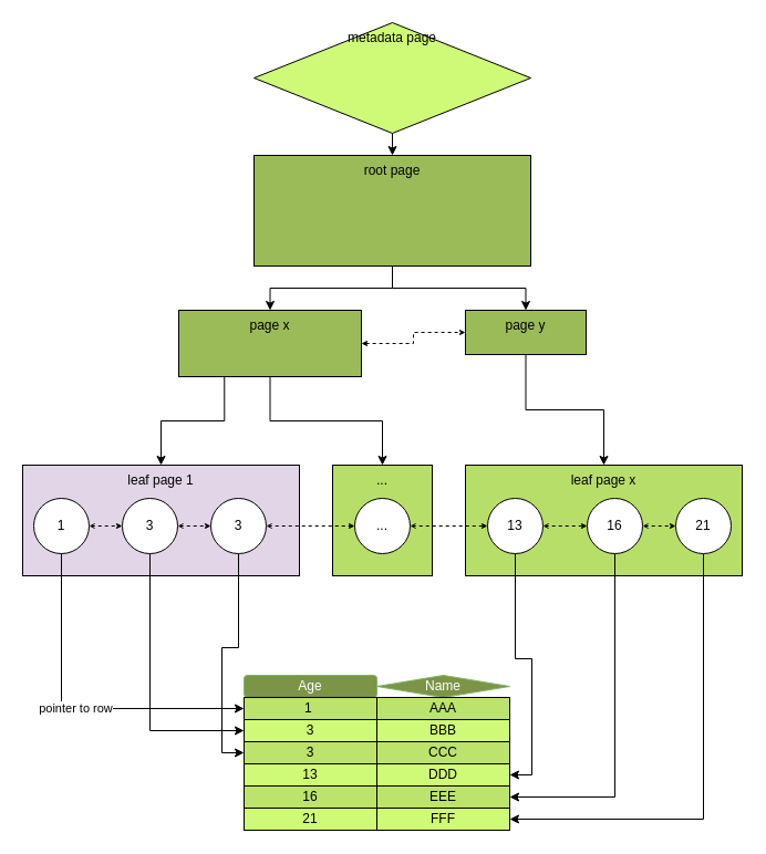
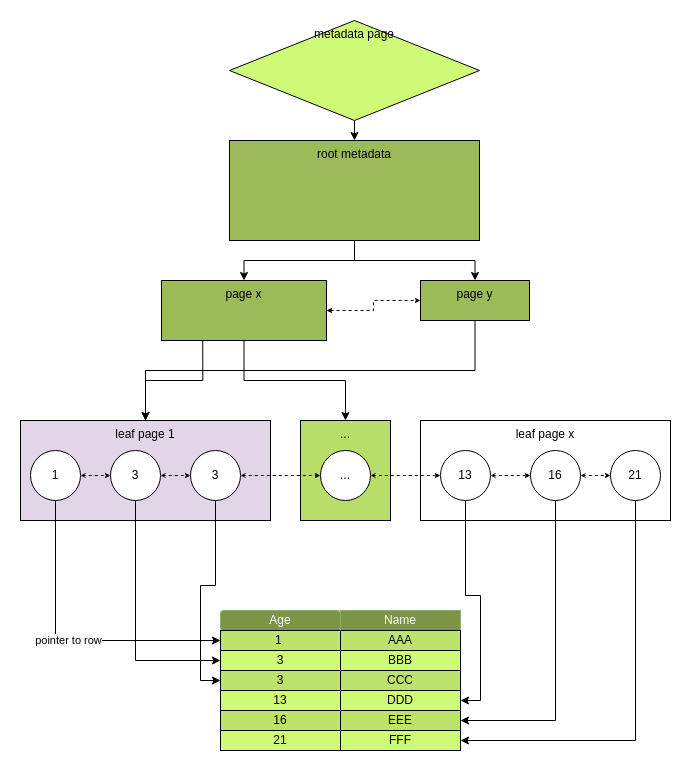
  <mxCell id="0" />
  <mxCell id="1" parent="0" />
  <mxCell id="2" value="leaf page 1" style="rounded=0;whiteSpace=wrap;html=1;verticalAlign=top;fillColor=#e1d5e7;" parent="1" vertex="1"><mxGeometry x="20" y="420" width="250" height="100" as="geometry" /></mxCell>
- <mxCell id="3" value="leaf page x" style="rounded=0;whiteSpace=wrap;html=1;verticalAlign=top;fillColor=#B8DE6A;" parent="1" vertex="1"><mxGeometry x="420" y="420" width="250" height="100" as="geometry" /></mxCell>
+ <mxCell id="3" value="leaf page x" style="rounded=0;whiteSpace=wrap;html=1;verticalAlign=top;fillColor=#ffffff;" parent="1" vertex="1"><mxGeometry x="420" y="420" width="250" height="100" as="geometry" /></mxCell>
  <mxCell id="4" style="edgeStyle=orthogonalEdgeStyle;rounded=0;orthogonalLoop=1;jettySize=auto;html=1;exitX=1;exitY=0.5;exitDx=0;exitDy=0;entryX=0;entryY=0.5;entryDx=0;entryDy=0;startArrow=open;startFill=0;endSize=3;startSize=3;dashed=1;" parent="1" source="6" target="9" edge="1"><mxGeometry relative="1" as="geometry" /></mxCell>
  <mxCell id="5" value="pointer to row" style="edgeStyle=orthogonalEdgeStyle;rounded=0;orthogonalLoop=1;jettySize=auto;html=1;exitX=0.5;exitY=1;exitDx=0;exitDy=0;entryX=0;entryY=0.5;entryDx=0;entryDy=0;" parent="1" source="6" target="29" edge="1"><mxGeometry relative="1" as="geometry" /></mxCell>
  <mxCell id="6" value="1" style="ellipse;whiteSpace=wrap;html=1;" parent="1" vertex="1"><mxGeometry x="30" y="450" width="50" height="50" as="geometry" /></mxCell>
  <mxCell id="7" style="edgeStyle=orthogonalEdgeStyle;rounded=0;orthogonalLoop=1;jettySize=auto;html=1;exitX=1;exitY=0.5;exitDx=0;exitDy=0;entryX=0;entryY=0.5;entryDx=0;entryDy=0;startArrow=open;startFill=0;endSize=3;startSize=3;dashed=1;" parent="1" source="9" target="19" edge="1"><mxGeometry relative="1" as="geometry" /></mxCell>
  <mxCell id="8" style="edgeStyle=orthogonalEdgeStyle;rounded=0;orthogonalLoop=1;jettySize=auto;html=1;exitX=0.5;exitY=1;exitDx=0;exitDy=0;entryX=0;entryY=0.5;entryDx=0;entryDy=0;" parent="1" source="9" target="31" edge="1"><mxGeometry relative="1" as="geometry" /></mxCell>
  <mxCell id="9" value="3" style="ellipse;whiteSpace=wrap;html=1;" parent="1" vertex="1"><mxGeometry x="110" y="450" width="50" height="50" as="geometry" /></mxCell>
  <mxCell id="10" style="edgeStyle=orthogonalEdgeStyle;rounded=0;orthogonalLoop=1;jettySize=auto;html=1;exitX=1;exitY=0.5;exitDx=0;exitDy=0;entryX=0;entryY=0.5;entryDx=0;entryDy=0;startArrow=open;startFill=0;endSize=3;startSize=3;dashed=1;" parent="1" source="12" target="15" edge="1"><mxGeometry relative="1" as="geometry" /></mxCell>
  <mxCell id="11" style="edgeStyle=orthogonalEdgeStyle;rounded=0;orthogonalLoop=1;jettySize=auto;html=1;exitX=0.5;exitY=1;exitDx=0;exitDy=0;entryX=1;entryY=0.5;entryDx=0;entryDy=0;" parent="1" source="12" target="36" edge="1"><mxGeometry relative="1" as="geometry" /></mxCell>
  <mxCell id="12" value="13" style="ellipse;whiteSpace=wrap;html=1;" parent="1" vertex="1"><mxGeometry x="440" y="450" width="50" height="50" as="geometry" /></mxCell>
  <mxCell id="13" style="edgeStyle=orthogonalEdgeStyle;rounded=0;orthogonalLoop=1;jettySize=auto;html=1;exitX=1;exitY=0.5;exitDx=0;exitDy=0;entryX=0;entryY=0.5;entryDx=0;entryDy=0;startArrow=open;startFill=0;endSize=3;startSize=3;dashed=1;" parent="1" source="15" target="17" edge="1"><mxGeometry relative="1" as="geometry" /></mxCell>
  <mxCell id="14" style="edgeStyle=orthogonalEdgeStyle;rounded=0;orthogonalLoop=1;jettySize=auto;html=1;exitX=0.5;exitY=1;exitDx=0;exitDy=0;entryX=1;entryY=0.5;entryDx=0;entryDy=0;" parent="1" source="15" target="38" edge="1"><mxGeometry relative="1" as="geometry" /></mxCell>
  <mxCell id="15" value="16" style="ellipse;whiteSpace=wrap;html=1;" parent="1" vertex="1"><mxGeometry x="530" y="450" width="50" height="50" as="geometry" /></mxCell>
  <mxCell id="16" style="edgeStyle=orthogonalEdgeStyle;rounded=0;orthogonalLoop=1;jettySize=auto;html=1;exitX=0.5;exitY=1;exitDx=0;exitDy=0;entryX=1;entryY=0.5;entryDx=0;entryDy=0;" parent="1" source="17" target="40" edge="1"><mxGeometry relative="1" as="geometry" /></mxCell>
  <mxCell id="17" value="21" style="ellipse;whiteSpace=wrap;html=1;" parent="1" vertex="1"><mxGeometry x="610" y="450" width="50" height="50" as="geometry" /></mxCell>
  <mxCell id="18" style="edgeStyle=orthogonalEdgeStyle;rounded=0;orthogonalLoop=1;jettySize=auto;html=1;exitX=0.5;exitY=1;exitDx=0;exitDy=0;entryX=0;entryY=0.5;entryDx=0;entryDy=0;" parent="1" source="19" target="33" edge="1"><mxGeometry relative="1" as="geometry" /></mxCell>
  <mxCell id="19" value="3" style="ellipse;whiteSpace=wrap;html=1;" parent="1" vertex="1"><mxGeometry x="190" y="450" width="50" height="50" as="geometry" /></mxCell>
  <mxCell id="20" value="..." style="rounded=0;whiteSpace=wrap;html=1;verticalAlign=top;align=center;fillColor=#B8DE6A;" parent="1" vertex="1"><mxGeometry x="300" y="420" width="90" height="100" as="geometry" /></mxCell>
  <mxCell id="21" style="edgeStyle=orthogonalEdgeStyle;rounded=0;orthogonalLoop=1;jettySize=auto;html=1;exitX=1;exitY=0.5;exitDx=0;exitDy=0;startArrow=open;startFill=0;endSize=3;startSize=3;dashed=1;" parent="1" source="22" target="12" edge="1"><mxGeometry relative="1" as="geometry" /></mxCell>
  <mxCell id="22" value="..." style="ellipse;whiteSpace=wrap;html=1;" parent="1" vertex="1"><mxGeometry x="320" y="450" width="50" height="50" as="geometry" /></mxCell>
  <mxCell id="23" style="edgeStyle=orthogonalEdgeStyle;rounded=0;orthogonalLoop=1;jettySize=auto;html=1;startArrow=open;startFill=0;endSize=3;startSize=3;dashed=1;" parent="1" edge="1"><mxGeometry relative="1" as="geometry"><mxPoint x="240" y="475" as="sourcePoint" /><mxPoint x="320" y="475" as="targetPoint" /></mxGeometry></mxCell>
  <mxCell id="24" style="edgeStyle=orthogonalEdgeStyle;rounded=0;orthogonalLoop=1;jettySize=auto;html=1;exitX=0.5;exitY=1;exitDx=0;exitDy=0;entryX=0.5;entryY=0;entryDx=0;entryDy=0;" parent="1" source="25" target="28" edge="1"><mxGeometry relative="1" as="geometry" /></mxCell>
  <mxCell id="25" value="metadata page" style="rhombus;whiteSpace=wrap;html=1;verticalAlign=top;fillColor=#CFFA77;" parent="1" vertex="1"><mxGeometry x="229" y="20" width="250" height="100" as="geometry" /></mxCell>
  <mxCell id="26" style="edgeStyle=orthogonalEdgeStyle;rounded=0;orthogonalLoop=1;jettySize=auto;html=1;exitX=0.5;exitY=1;exitDx=0;exitDy=0;" parent="1" source="28" target="46" edge="1"><mxGeometry relative="1" as="geometry" /></mxCell>
  <mxCell id="27" style="edgeStyle=orthogonalEdgeStyle;rounded=0;orthogonalLoop=1;jettySize=auto;html=1;exitX=0.5;exitY=1;exitDx=0;exitDy=0;" parent="1" source="28" target="48" edge="1"><mxGeometry relative="1" as="geometry" /></mxCell>
- <mxCell id="28" value="root page" style="rounded=0;whiteSpace=wrap;html=1;verticalAlign=top;fillColor=#9BBB59;" parent="1" vertex="1"><mxGeometry x="229" y="140" width="250" height="100" as="geometry" /></mxCell>
+ <mxCell id="28" value="root metadata" style="rounded=0;whiteSpace=wrap;html=1;verticalAlign=top;fillColor=#9BBB59;" parent="1" vertex="1"><mxGeometry x="229" y="140" width="250" height="100" as="geometry" /></mxCell>
  <mxCell id="29" value="1&amp;nbsp;" style="rounded=0;whiteSpace=wrap;html=1;fillColor=#F2FFF5;align=center;" parent="1" vertex="1"><mxGeometry x="220" y="630" width="120" height="20" as="geometry" /></mxCell>
  <mxCell id="30" value="AAA" style="rounded=0;whiteSpace=wrap;html=1;fillColor=#F2FFF5;align=center;" parent="1" vertex="1"><mxGeometry x="340" y="630" width="120" height="20" as="geometry" /></mxCell>
  <mxCell id="31" value="3" style="rounded=0;whiteSpace=wrap;html=1;align=center;fillColor=#CFFA77;" parent="1" vertex="1"><mxGeometry x="220" y="650" width="120" height="20" as="geometry" /></mxCell>
  <mxCell id="32" value="BBB" style="rounded=0;whiteSpace=wrap;html=1;fillColor=#F2FFF5;align=center;" parent="1" vertex="1"><mxGeometry x="340" y="650" width="120" height="20" as="geometry" /></mxCell>
  <mxCell id="33" value="3" style="rounded=0;whiteSpace=wrap;html=1;fillColor=#F2FFF5;align=center;" parent="1" vertex="1"><mxGeometry x="220" y="670" width="120" height="20" as="geometry" /></mxCell>
  <mxCell id="34" value="CCC" style="rounded=0;whiteSpace=wrap;html=1;fillColor=#F2FFF5;align=center;" parent="1" vertex="1"><mxGeometry x="340" y="670" width="120" height="20" as="geometry" /></mxCell>
  <mxCell id="35" value="13" style="rounded=0;whiteSpace=wrap;html=1;align=center;fillColor=#CFFA77;" parent="1" vertex="1"><mxGeometry x="220" y="690" width="120" height="20" as="geometry" /></mxCell>
  <mxCell id="36" value="DDD" style="rounded=0;whiteSpace=wrap;html=1;fillColor=#F2FFF5;align=center;" parent="1" vertex="1"><mxGeometry x="340" y="690" width="120" height="20" as="geometry" /></mxCell>
  <mxCell id="37" value="16" style="rounded=0;whiteSpace=wrap;html=1;fillColor=#F2FFF5;align=center;" parent="1" vertex="1"><mxGeometry x="220" y="710" width="120" height="20" as="geometry" /></mxCell>
  <mxCell id="38" value="EEE" style="rounded=0;whiteSpace=wrap;html=1;fillColor=#F2FFF5;align=center;" parent="1" vertex="1"><mxGeometry x="340" y="710" width="120" height="20" as="geometry" /></mxCell>
  <mxCell id="39" value="21" style="rounded=0;whiteSpace=wrap;html=1;align=center;fillColor=#CFFA77;" parent="1" vertex="1"><mxGeometry x="220" y="730" width="120" height="20" as="geometry" /></mxCell>
  <mxCell id="40" value="FFF" style="rounded=0;whiteSpace=wrap;html=1;align=center;fillColor=#CFFA77;" parent="1" vertex="1"><mxGeometry x="340" y="730" width="120" height="20" as="geometry" /></mxCell>
  <mxCell id="41" value="Age" style="whiteSpace=wrap;html=1;align=center;strokeColor=#82b366;fontColor=#FFFFFF;fillColor=#7B9446;rounded=1;" parent="1" vertex="1"><mxGeometry x="220" y="610" width="120" height="20" as="geometry" /></mxCell>
- <mxCell id="42" value="Name" style="rhombus;whiteSpace=wrap;html=1;align=center;strokeColor=#82b366;fillColor=#7B9446;fontColor=#FFFFFF;" parent="1" vertex="1"><mxGeometry x="340" y="610" width="120" height="20" as="geometry" /></mxCell>
+ <mxCell id="42" value="Name" style="rounded=0;whiteSpace=wrap;html=1;align=center;strokeColor=#82b366;fillColor=#7B9446;fontColor=#FFFFFF;" parent="1" vertex="1"><mxGeometry x="340" y="610" width="120" height="20" as="geometry" /></mxCell>
  <mxCell id="43" style="edgeStyle=orthogonalEdgeStyle;rounded=0;orthogonalLoop=1;jettySize=auto;html=1;exitX=0.25;exitY=1;exitDx=0;exitDy=0;" parent="1" source="46" target="2" edge="1"><mxGeometry relative="1" as="geometry" /></mxCell>
  <mxCell id="44" style="edgeStyle=orthogonalEdgeStyle;rounded=0;orthogonalLoop=1;jettySize=auto;html=1;exitX=0.5;exitY=1;exitDx=0;exitDy=0;entryX=0.5;entryY=0;entryDx=0;entryDy=0;" parent="1" source="46" target="20" edge="1"><mxGeometry relative="1" as="geometry" /></mxCell>
  <mxCell id="45" style="edgeStyle=orthogonalEdgeStyle;rounded=0;orthogonalLoop=1;jettySize=auto;html=1;exitX=1;exitY=0.5;exitDx=0;exitDy=0;startArrow=classic;startFill=1;endSize=3;startSize=3;dashed=1;" parent="1" source="46" target="48" edge="1"><mxGeometry relative="1" as="geometry" /></mxCell>
  <mxCell id="46" value="page x" style="rounded=0;whiteSpace=wrap;html=1;verticalAlign=top;fillColor=#9BBB59;" parent="1" vertex="1"><mxGeometry x="161" y="280" width="165" height="60" as="geometry" /></mxCell>
- <mxCell id="47" style="edgeStyle=orthogonalEdgeStyle;rounded=0;orthogonalLoop=1;jettySize=auto;html=1;exitX=0.5;exitY=1;exitDx=0;exitDy=0;" parent="1" source="48" target="3" edge="1"><mxGeometry relative="1" as="geometry" /></mxCell>
+ <mxCell id="47" style="edgeStyle=orthogonalEdgeStyle;rounded=0;orthogonalLoop=1;jettySize=auto;html=1;exitX=0.5;exitY=1;exitDx=0;exitDy=0;" parent="1" source="48" target="2" edge="1"><mxGeometry relative="1" as="geometry" /></mxCell>
  <mxCell id="48" value="page y" style="rounded=0;whiteSpace=wrap;html=1;verticalAlign=top;fillColor=#9BBB59;" parent="1" vertex="1"><mxGeometry x="420" y="280" width="109" height="40" as="geometry" /></mxCell>
  <mxCell id="49" value="1&amp;nbsp;" style="rounded=0;whiteSpace=wrap;html=1;fillColor=#F2FFF5;align=center;" parent="1" vertex="1"><mxGeometry x="220" y="630" width="120" height="20" as="geometry" /></mxCell>
  <mxCell id="50" value="AAA" style="rounded=0;whiteSpace=wrap;html=1;fillColor=#F2FFF5;align=center;" parent="1" vertex="1"><mxGeometry x="340" y="630" width="120" height="20" as="geometry" /></mxCell>
  <mxCell id="51" value="1&amp;nbsp;" style="rounded=0;whiteSpace=wrap;html=1;fillColor=#F2FFF5;align=center;" parent="1" vertex="1"><mxGeometry x="220" y="630" width="120" height="20" as="geometry" /></mxCell>
  <mxCell id="52" value="AAA" style="rounded=0;whiteSpace=wrap;html=1;fillColor=#F2FFF5;align=center;" parent="1" vertex="1"><mxGeometry x="340" y="630" width="120" height="20" as="geometry" /></mxCell>
  <mxCell id="53" value="BBB" style="rounded=0;whiteSpace=wrap;html=1;fillColor=#F2FFF5;align=center;" parent="1" vertex="1"><mxGeometry x="340" y="650" width="120" height="20" as="geometry" /></mxCell>
  <mxCell id="54" value="3" style="rounded=0;whiteSpace=wrap;html=1;fillColor=#F2FFF5;align=center;" parent="1" vertex="1"><mxGeometry x="220" y="670" width="120" height="20" as="geometry" /></mxCell>
  <mxCell id="55" value="CCC" style="rounded=0;whiteSpace=wrap;html=1;fillColor=#F2FFF5;align=center;" parent="1" vertex="1"><mxGeometry x="340" y="670" width="120" height="20" as="geometry" /></mxCell>
  <mxCell id="56" value="DDD" style="rounded=0;whiteSpace=wrap;html=1;fillColor=#F2FFF5;align=center;" parent="1" vertex="1"><mxGeometry x="340" y="690" width="120" height="20" as="geometry" /></mxCell>
  <mxCell id="57" value="1&amp;nbsp;" style="rounded=0;whiteSpace=wrap;html=1;align=center;fillColor=#BCE36C;" parent="1" vertex="1"><mxGeometry x="220" y="630" width="120" height="20" as="geometry" /></mxCell>
  <mxCell id="58" value="AAA" style="rounded=0;whiteSpace=wrap;html=1;align=center;fillColor=#BCE36C;" parent="1" vertex="1"><mxGeometry x="340" y="630" width="120" height="20" as="geometry" /></mxCell>
  <mxCell id="59" value="BBB" style="rounded=0;whiteSpace=wrap;html=1;align=center;fillColor=#CFFA77;" parent="1" vertex="1"><mxGeometry x="340" y="650" width="120" height="20" as="geometry" /></mxCell>
  <mxCell id="60" value="3" style="rounded=0;whiteSpace=wrap;html=1;align=center;fillColor=#BCE36C;" parent="1" vertex="1"><mxGeometry x="220" y="670" width="120" height="20" as="geometry" /></mxCell>
  <mxCell id="61" value="CCC" style="rounded=0;whiteSpace=wrap;html=1;align=center;fillColor=#BCE36C;" parent="1" vertex="1"><mxGeometry x="340" y="670" width="120" height="20" as="geometry" /></mxCell>
  <mxCell id="62" value="DDD" style="rounded=0;whiteSpace=wrap;html=1;align=center;fillColor=#CFFA77;" parent="1" vertex="1"><mxGeometry x="340" y="690" width="120" height="20" as="geometry" /></mxCell>
  <mxCell id="63" value="16" style="rounded=0;whiteSpace=wrap;html=1;align=center;fillColor=#BCE36C;" parent="1" vertex="1"><mxGeometry x="220" y="710" width="120" height="20" as="geometry" /></mxCell>
  <mxCell id="64" value="EEE" style="rounded=0;whiteSpace=wrap;html=1;align=center;fillColor=#BCE36C;" parent="1" vertex="1"><mxGeometry x="340" y="710" width="120" height="20" as="geometry" /></mxCell>
